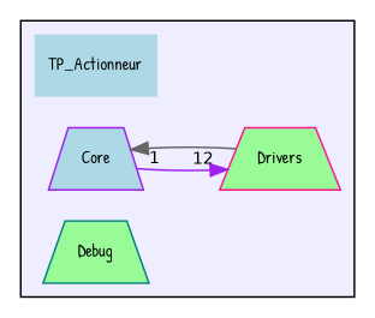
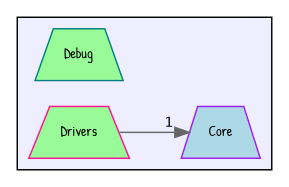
  digraph {
    compound=true
    rankdir=LR
    fontname="Patrick Hand"
    node [fontname="Patrick Hand" fontsize=10 shape=trapezium style=filled fillcolor=lightblue color=teal]
    edge [labeldistance=1.5 labelfontname=Helvetica labelfontsize=10 arrowhead=normal fontname="Patrick Hand"]
-   n1 [label=TP_Actionneur shape=plaintext]
    n2 [color=purple label=Core]
    n3 [fillcolor=palegreen label=Debug]
    n4 [color=deeppink fillcolor=palegreen label=Drivers]
    subgraph cluster_1 {
      bgcolor="#eeeeff"
      pencolor=black
-     n1
      n2
      n3
      n4
    }
-   n2 -> n4 [headlabel=12 color=purple]
    n4 -> n2 [headlabel=1 color=gray40]
  }
